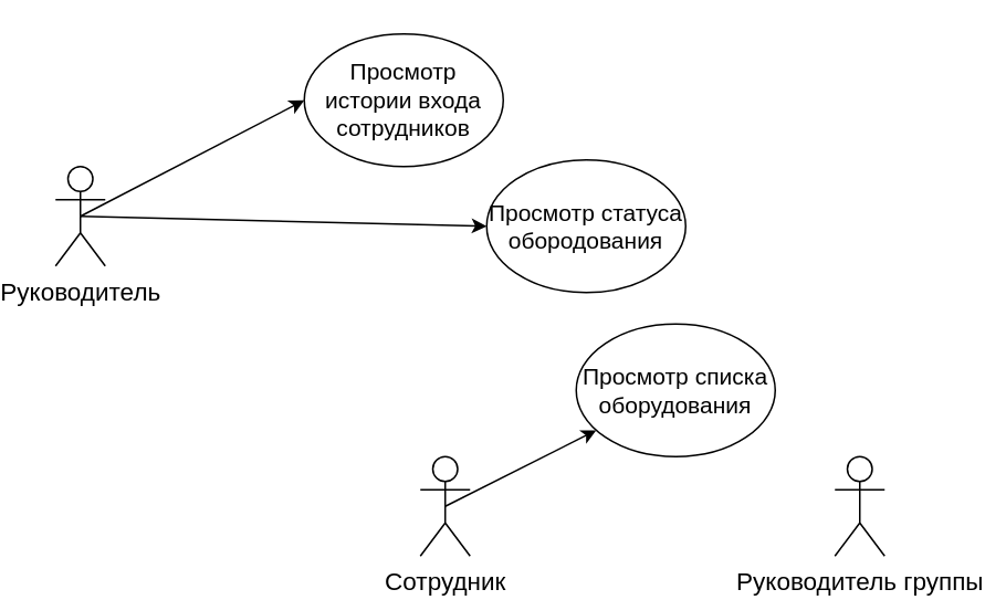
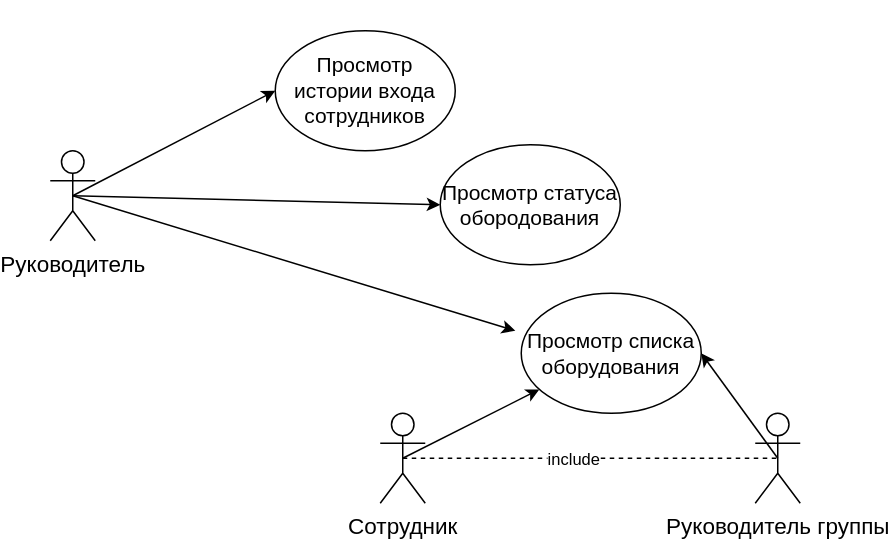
  <mxCell id="0" />
  <mxCell id="1" parent="0" />
  <mxCell id="2" value="&lt;font style=&quot;font-size: 15px;&quot;&gt;Сотрудник&lt;/font&gt;" style="shape=umlActor;verticalLabelPosition=bottom;verticalAlign=top;html=1;outlineConnect=0;" parent="1" vertex="1"><mxGeometry x="240" y="275" width="30" height="60" as="geometry" /></mxCell>
  <mxCell id="3" value="&lt;font style=&quot;font-size: 14px;&quot;&gt;Просмотр списка оборудования&lt;/font&gt;" style="ellipse;whiteSpace=wrap;html=1;" parent="1" vertex="1"><mxGeometry x="334" y="195" width="120" height="80" as="geometry" /></mxCell>
  <mxCell id="4" value="" style="endArrow=classic;html=1;rounded=0;exitX=0.5;exitY=0.5;exitDx=0;exitDy=0;exitPerimeter=0;" parent="1" source="2" target="3" edge="1"><mxGeometry width="50" height="50" relative="1" as="geometry"><mxPoint x="120" y="430" as="sourcePoint" /><mxPoint x="170" y="380" as="targetPoint" /></mxGeometry></mxCell>
  <mxCell id="5" value="&lt;span style=&quot;font-size: 15px;&quot;&gt;Руководитель группы&lt;/span&gt;" style="shape=umlActor;verticalLabelPosition=bottom;verticalAlign=top;html=1;outlineConnect=0;" parent="1" vertex="1"><mxGeometry x="490" y="275" width="30" height="60" as="geometry" /></mxCell>
+ <mxCell id="6" value="" style="endArrow=classic;html=1;rounded=0;exitX=0.5;exitY=0.5;exitDx=0;exitDy=0;exitPerimeter=0;entryX=1;entryY=0.5;entryDx=0;entryDy=0;" parent="1" source="5" target="3" edge="1"><mxGeometry width="50" height="50" relative="1" as="geometry"><mxPoint x="540" y="450" as="sourcePoint" /><mxPoint x="590" y="400" as="targetPoint" /></mxGeometry></mxCell>
  <mxCell id="7" value="&lt;span style=&quot;font-size: 15px;&quot;&gt;Руководитель&lt;/span&gt;" style="shape=umlActor;verticalLabelPosition=bottom;verticalAlign=top;html=1;outlineConnect=0;" parent="1" vertex="1"><mxGeometry x="20" y="100" width="30" height="60" as="geometry" /></mxCell>
+ <mxCell id="8" value="" style="endArrow=classic;html=1;rounded=0;exitX=0.5;exitY=0.5;exitDx=0;exitDy=0;exitPerimeter=0;entryX=-0.033;entryY=0.313;entryDx=0;entryDy=0;entryPerimeter=0;" parent="1" source="7" target="3" edge="1"><mxGeometry width="50" height="50" relative="1" as="geometry"><mxPoint x="200" y="150" as="sourcePoint" /><mxPoint x="250" y="100" as="targetPoint" /></mxGeometry></mxCell>
  <mxCell id="9" value="&lt;span style=&quot;font-size: 14px;&quot;&gt;Просмотр истории входа сотрудников&lt;/span&gt;" style="ellipse;whiteSpace=wrap;html=1;" parent="1" vertex="1"><mxGeometry x="170" y="20" width="120" height="80" as="geometry" /></mxCell>
  <mxCell id="10" value="" style="endArrow=classic;html=1;rounded=0;exitX=0.5;exitY=0.5;exitDx=0;exitDy=0;exitPerimeter=0;entryX=0;entryY=0.5;entryDx=0;entryDy=0;" parent="1" source="7" target="9" edge="1"><mxGeometry width="50" height="50" relative="1" as="geometry"><mxPoint x="50" y="510" as="sourcePoint" /><mxPoint x="100" y="460" as="targetPoint" /></mxGeometry></mxCell>
  <mxCell id="11" value="&lt;span style=&quot;font-size: 14px;&quot;&gt;Просмотр статуса обородования&lt;/span&gt;" style="ellipse;whiteSpace=wrap;html=1;" parent="1" vertex="1"><mxGeometry x="280" y="96" width="120" height="80" as="geometry" /></mxCell>
  <mxCell id="12" value="" style="endArrow=classic;html=1;rounded=0;exitX=0.5;exitY=0.5;exitDx=0;exitDy=0;exitPerimeter=0;entryX=0;entryY=0.5;entryDx=0;entryDy=0;" parent="1" source="7" target="11" edge="1"><mxGeometry width="50" height="50" relative="1" as="geometry"><mxPoint x="130" y="540" as="sourcePoint" /><mxPoint x="180" y="490" as="targetPoint" /></mxGeometry></mxCell>
+ <mxCell id="13" value="" style="endArrow=none;dashed=1;html=1;rounded=0;exitX=0.5;exitY=0.5;exitDx=0;exitDy=0;exitPerimeter=0;entryX=0.5;entryY=0.5;entryDx=0;entryDy=0;entryPerimeter=0;" edge="1" parent="1" source="2" target="5"><mxGeometry width="50" height="50" relative="1" as="geometry"><mxPoint x="150" y="400" as="sourcePoint" /><mxPoint x="200" y="350" as="targetPoint" /></mxGeometry></mxCell>
+ <mxCell id="14" value="include" style="edgeLabel;html=1;align=center;verticalAlign=middle;resizable=0;points=[];" vertex="1" connectable="0" parent="13"><mxGeometry x="-0.096" relative="1" as="geometry"><mxPoint as="offset" /></mxGeometry></mxCell>
